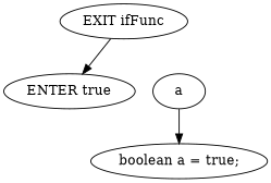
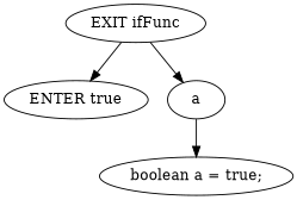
  digraph {
    n1 [label="ENTER true"]
    n2 [label="EXIT ifFunc"]
    n3 [label=a]
    n4 [label="boolean a = true;"]
    n2 -> n1
+   n2 -> n3
    n3 -> n4
  }
